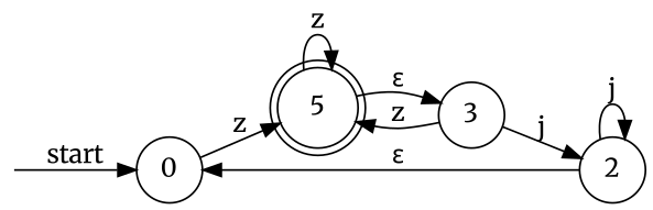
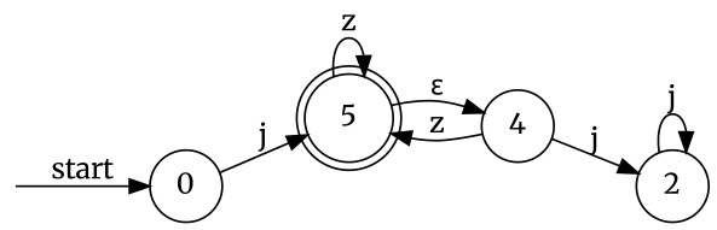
  digraph {
    fontname=Merriweather
    rankdir=LR
    node [fontname=Merriweather shape=circle]
    edge [fontname=Merriweather]
    __start [shape=point style=invis]
    0
    n3 [label=5 shape=doublecircle]
-   3
+   3 [label=4]
    2
    __start -> 0 [label=start]
-   0 -> n3 [label=z]
+   0 -> n3 [label=j]
    n3 -> n3 [label=z]
    n3 -> 3 [label="&epsilon;"]
    3 -> n3 [label=z]
    3 -> 2 [label=j]
-   2 -> 0 [label="&epsilon;"]
    2 -> 2 [label=j]
  }
